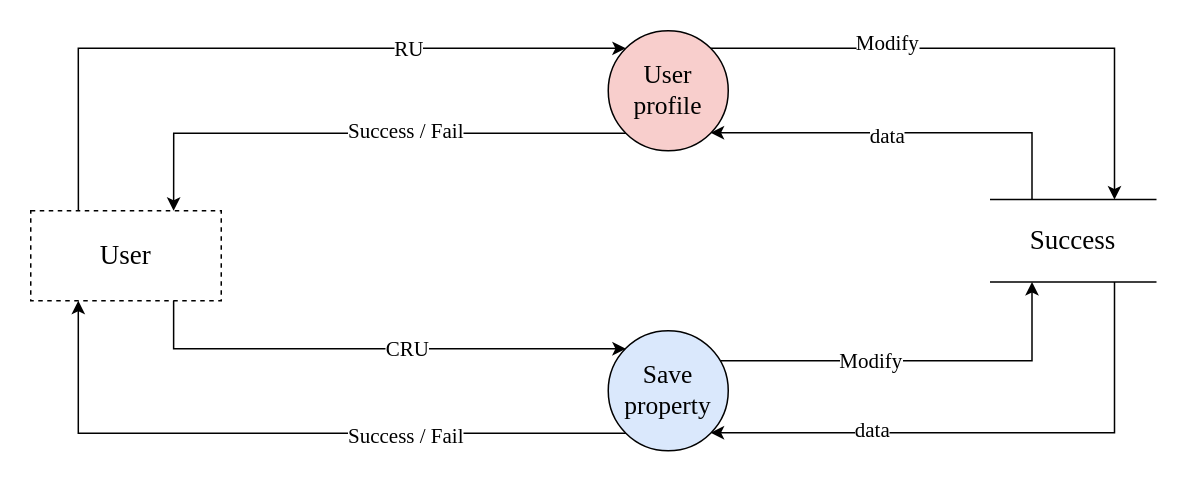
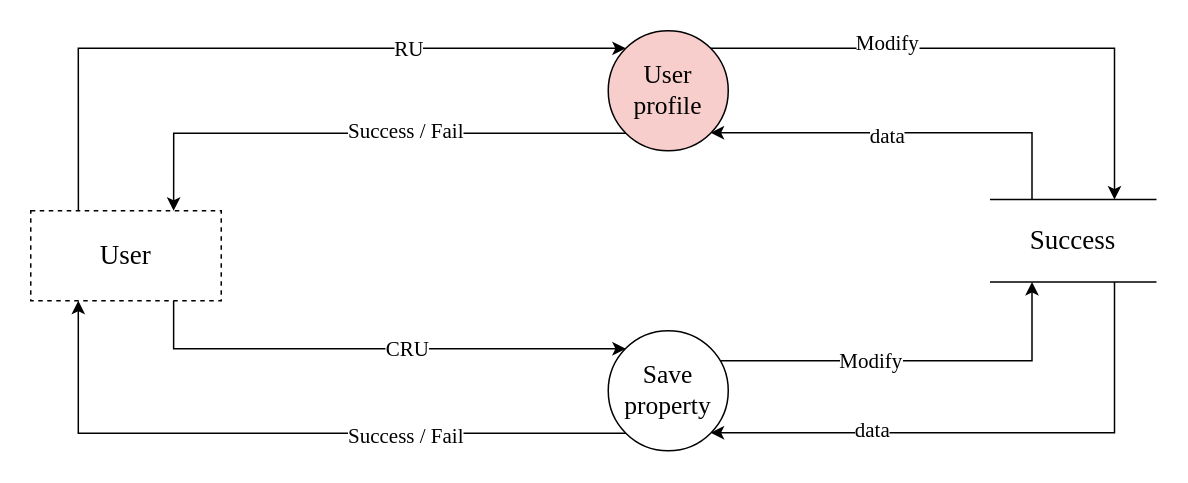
  <mxCell id="0" />
  <mxCell id="1" parent="0" />
  <mxCell id="2" value="&lt;span style=&quot;font-size: 18px&quot;&gt;User&lt;/span&gt;" style="rounded=0;whiteSpace=wrap;html=1;fontFamily=Times New Roman;dashed=1;" parent="1" vertex="1"><mxGeometry x="20" y="140" width="127" height="60" as="geometry" /></mxCell>
  <mxCell id="3" style="edgeStyle=orthogonalEdgeStyle;rounded=0;orthogonalLoop=1;jettySize=auto;html=1;exitX=1;exitY=0;exitDx=0;exitDy=0;entryX=0.75;entryY=0;entryDx=0;entryDy=0;fontSize=17;elbow=vertical;fontFamily=Times New Roman;" parent="1" source="7" target="12" edge="1"><mxGeometry relative="1" as="geometry" /></mxCell>
  <mxCell id="4" value="Modify" style="edgeLabel;html=1;align=center;verticalAlign=middle;resizable=0;points=[];fontSize=14;fontFamily=Times New Roman;" parent="3" connectable="0" vertex="1"><mxGeometry x="-0.27" y="3" relative="1" as="geometry"><mxPoint x="-18" as="offset" /></mxGeometry></mxCell>
  <mxCell id="5" style="edgeStyle=orthogonalEdgeStyle;rounded=0;orthogonalLoop=1;jettySize=auto;html=1;exitX=0;exitY=1;exitDx=0;exitDy=0;entryX=0.75;entryY=0;entryDx=0;entryDy=0;fontSize=17;startArrow=none;startFill=0;endArrow=classic;endFill=1;elbow=vertical;fontFamily=Times New Roman;" parent="1" source="7" target="2" edge="1"><mxGeometry relative="1" as="geometry"><mxPoint x="270" y="339" as="targetPoint" /></mxGeometry></mxCell>
  <mxCell id="6" value="Success / Fail" style="edgeLabel;html=1;align=center;verticalAlign=middle;resizable=0;points=[];fontSize=14;fontFamily=Times New Roman;" parent="5" connectable="0" vertex="1"><mxGeometry x="-0.716" y="3" relative="1" as="geometry"><mxPoint x="-97" y="-4" as="offset" /></mxGeometry></mxCell>
  <mxCell id="7" value="&lt;p&gt;&lt;span style=&quot;font-size: 17px&quot;&gt;User profile&lt;/span&gt;&lt;/p&gt;" style="ellipse;whiteSpace=wrap;html=1;aspect=fixed;shadow=0;sketch=0;rotation=0;fontFamily=Times New Roman;fillColor=#f8cecc;" parent="1" vertex="1"><mxGeometry x="405" y="20" width="80" height="80" as="geometry" /></mxCell>
  <mxCell id="8" style="edgeStyle=elbowEdgeStyle;rounded=0;orthogonalLoop=1;jettySize=auto;html=1;exitX=0.25;exitY=0;exitDx=0;exitDy=0;entryX=1;entryY=1;entryDx=0;entryDy=0;fontSize=17;elbow=vertical;fontFamily=Times New Roman;" parent="1" source="12" target="7" edge="1"><mxGeometry relative="1" as="geometry"><Array as="points"><mxPoint x="620" y="88" /></Array></mxGeometry></mxCell>
  <mxCell id="9" value="data" style="edgeLabel;html=1;align=center;verticalAlign=middle;resizable=0;points=[];fontSize=14;fontFamily=Times New Roman;" parent="8" connectable="0" vertex="1"><mxGeometry x="0.185" y="-2" relative="1" as="geometry"><mxPoint x="11" y="4" as="offset" /></mxGeometry></mxCell>
  <mxCell id="10" style="edgeStyle=elbowEdgeStyle;rounded=0;orthogonalLoop=1;jettySize=auto;elbow=vertical;html=1;exitX=0.75;exitY=1;exitDx=0;exitDy=0;entryX=1;entryY=1;entryDx=0;entryDy=0;fontSize=17;fontFamily=Times New Roman;" parent="1" source="12" target="17" edge="1"><mxGeometry relative="1" as="geometry"><Array as="points"><mxPoint x="661" y="288" /></Array></mxGeometry></mxCell>
  <mxCell id="11" value="data" style="edgeLabel;html=1;align=center;verticalAlign=middle;resizable=0;points=[];fontSize=14;fontFamily=Times New Roman;" parent="10" connectable="0" vertex="1"><mxGeometry x="0.611" y="-2" relative="1" as="geometry"><mxPoint x="35" as="offset" /></mxGeometry></mxCell>
  <mxCell id="12" value="&lt;font style=&quot;font-size: 18px&quot;&gt;Success&lt;/font&gt;" style="shape=partialRectangle;whiteSpace=wrap;html=1;left=0;right=0;fillColor=default;rounded=0;shadow=0;glass=0;sketch=0;fontFamily=Times New Roman;fontSize=16;gradientColor=none;" parent="1" vertex="1"><mxGeometry x="660" y="132.5" width="110" height="55" as="geometry" /></mxCell>
  <mxCell id="13" style="edgeStyle=elbowEdgeStyle;rounded=0;orthogonalLoop=1;jettySize=auto;elbow=vertical;html=1;entryX=0.25;entryY=1;entryDx=0;entryDy=0;fontSize=17;fontFamily=Times New Roman;" parent="1" source="17" target="12" edge="1"><mxGeometry relative="1" as="geometry"><Array as="points"><mxPoint x="685" y="240" /></Array></mxGeometry></mxCell>
  <mxCell id="14" value="Modify" style="edgeLabel;html=1;align=center;verticalAlign=middle;resizable=0;points=[];fontSize=14;fontFamily=Times New Roman;" parent="13" connectable="0" vertex="1"><mxGeometry x="-0.609" relative="1" as="geometry"><mxPoint x="49" as="offset" /></mxGeometry></mxCell>
  <mxCell id="15" style="edgeStyle=orthogonalEdgeStyle;rounded=0;orthogonalLoop=1;jettySize=auto;html=1;exitX=0;exitY=1;exitDx=0;exitDy=0;entryX=0.25;entryY=1;entryDx=0;entryDy=0;fontSize=17;startArrow=none;startFill=0;endArrow=classic;endFill=1;fontFamily=Times New Roman;" parent="1" source="17" target="2" edge="1"><mxGeometry relative="1" as="geometry"><mxPoint x="270" y="339" as="targetPoint" /></mxGeometry></mxCell>
  <mxCell id="16" value="Success / Fail" style="edgeLabel;html=1;align=center;verticalAlign=middle;resizable=0;points=[];fontSize=14;fontFamily=Times New Roman;" parent="15" connectable="0" vertex="1"><mxGeometry x="-0.367" y="2" relative="1" as="geometry"><mxPoint x="-4" as="offset" /></mxGeometry></mxCell>
- <mxCell id="17" value="&lt;p&gt;&lt;span style=&quot;font-size: 17px&quot;&gt;Save property&lt;/span&gt;&lt;/p&gt;" style="ellipse;whiteSpace=wrap;html=1;aspect=fixed;shadow=0;sketch=0;rotation=0;fontFamily=Times New Roman;fillColor=#dae8fc;" parent="1" vertex="1"><mxGeometry x="405" y="220" width="80" height="80" as="geometry" /></mxCell>
+ <mxCell id="17" value="&lt;p&gt;&lt;span style=&quot;font-size: 17px&quot;&gt;Save property&lt;/span&gt;&lt;/p&gt;" style="ellipse;whiteSpace=wrap;html=1;aspect=fixed;shadow=0;sketch=0;rotation=0;fontFamily=Times New Roman;" parent="1" vertex="1"><mxGeometry x="405" y="220" width="80" height="80" as="geometry" /></mxCell>
  <mxCell id="18" style="edgeStyle=orthogonalEdgeStyle;rounded=0;orthogonalLoop=1;jettySize=auto;html=1;entryX=0;entryY=0;entryDx=0;entryDy=0;fontSize=17;startArrow=none;startFill=0;endArrow=classic;endFill=1;exitX=0.25;exitY=0;exitDx=0;exitDy=0;fontFamily=Times New Roman;" parent="1" source="2" target="7" edge="1"><mxGeometry relative="1" as="geometry"><Array as="points"><mxPoint x="52" y="32" /></Array><mxPoint x="190" y="309" as="sourcePoint" /></mxGeometry></mxCell>
  <mxCell id="19" value="&lt;span style=&quot;font-size: 14px&quot;&gt;RU&lt;/span&gt;" style="edgeLabel;html=1;align=center;verticalAlign=middle;resizable=0;points=[];fontSize=17;fontFamily=Times New Roman;" parent="18" connectable="0" vertex="1"><mxGeometry x="0.701" relative="1" as="geometry"><mxPoint x="-75" as="offset" /></mxGeometry></mxCell>
  <mxCell id="20" style="edgeStyle=elbowEdgeStyle;rounded=0;orthogonalLoop=1;jettySize=auto;html=1;entryX=0;entryY=0;entryDx=0;entryDy=0;fontSize=17;startArrow=none;startFill=0;endArrow=classic;endFill=1;exitX=0.75;exitY=1;exitDx=0;exitDy=0;elbow=vertical;fontFamily=Times New Roman;" parent="1" source="2" target="17" edge="1"><mxGeometry relative="1" as="geometry"><Array as="points"><mxPoint x="180" y="232" /></Array><mxPoint x="190" y="309" as="sourcePoint" /></mxGeometry></mxCell>
  <mxCell id="21" value="CRU" style="edgeLabel;html=1;align=center;verticalAlign=middle;resizable=0;points=[];fontSize=14;fontFamily=Times New Roman;" parent="20" connectable="0" vertex="1"><mxGeometry x="0.536" relative="1" as="geometry"><mxPoint x="-69" as="offset" /></mxGeometry></mxCell>
